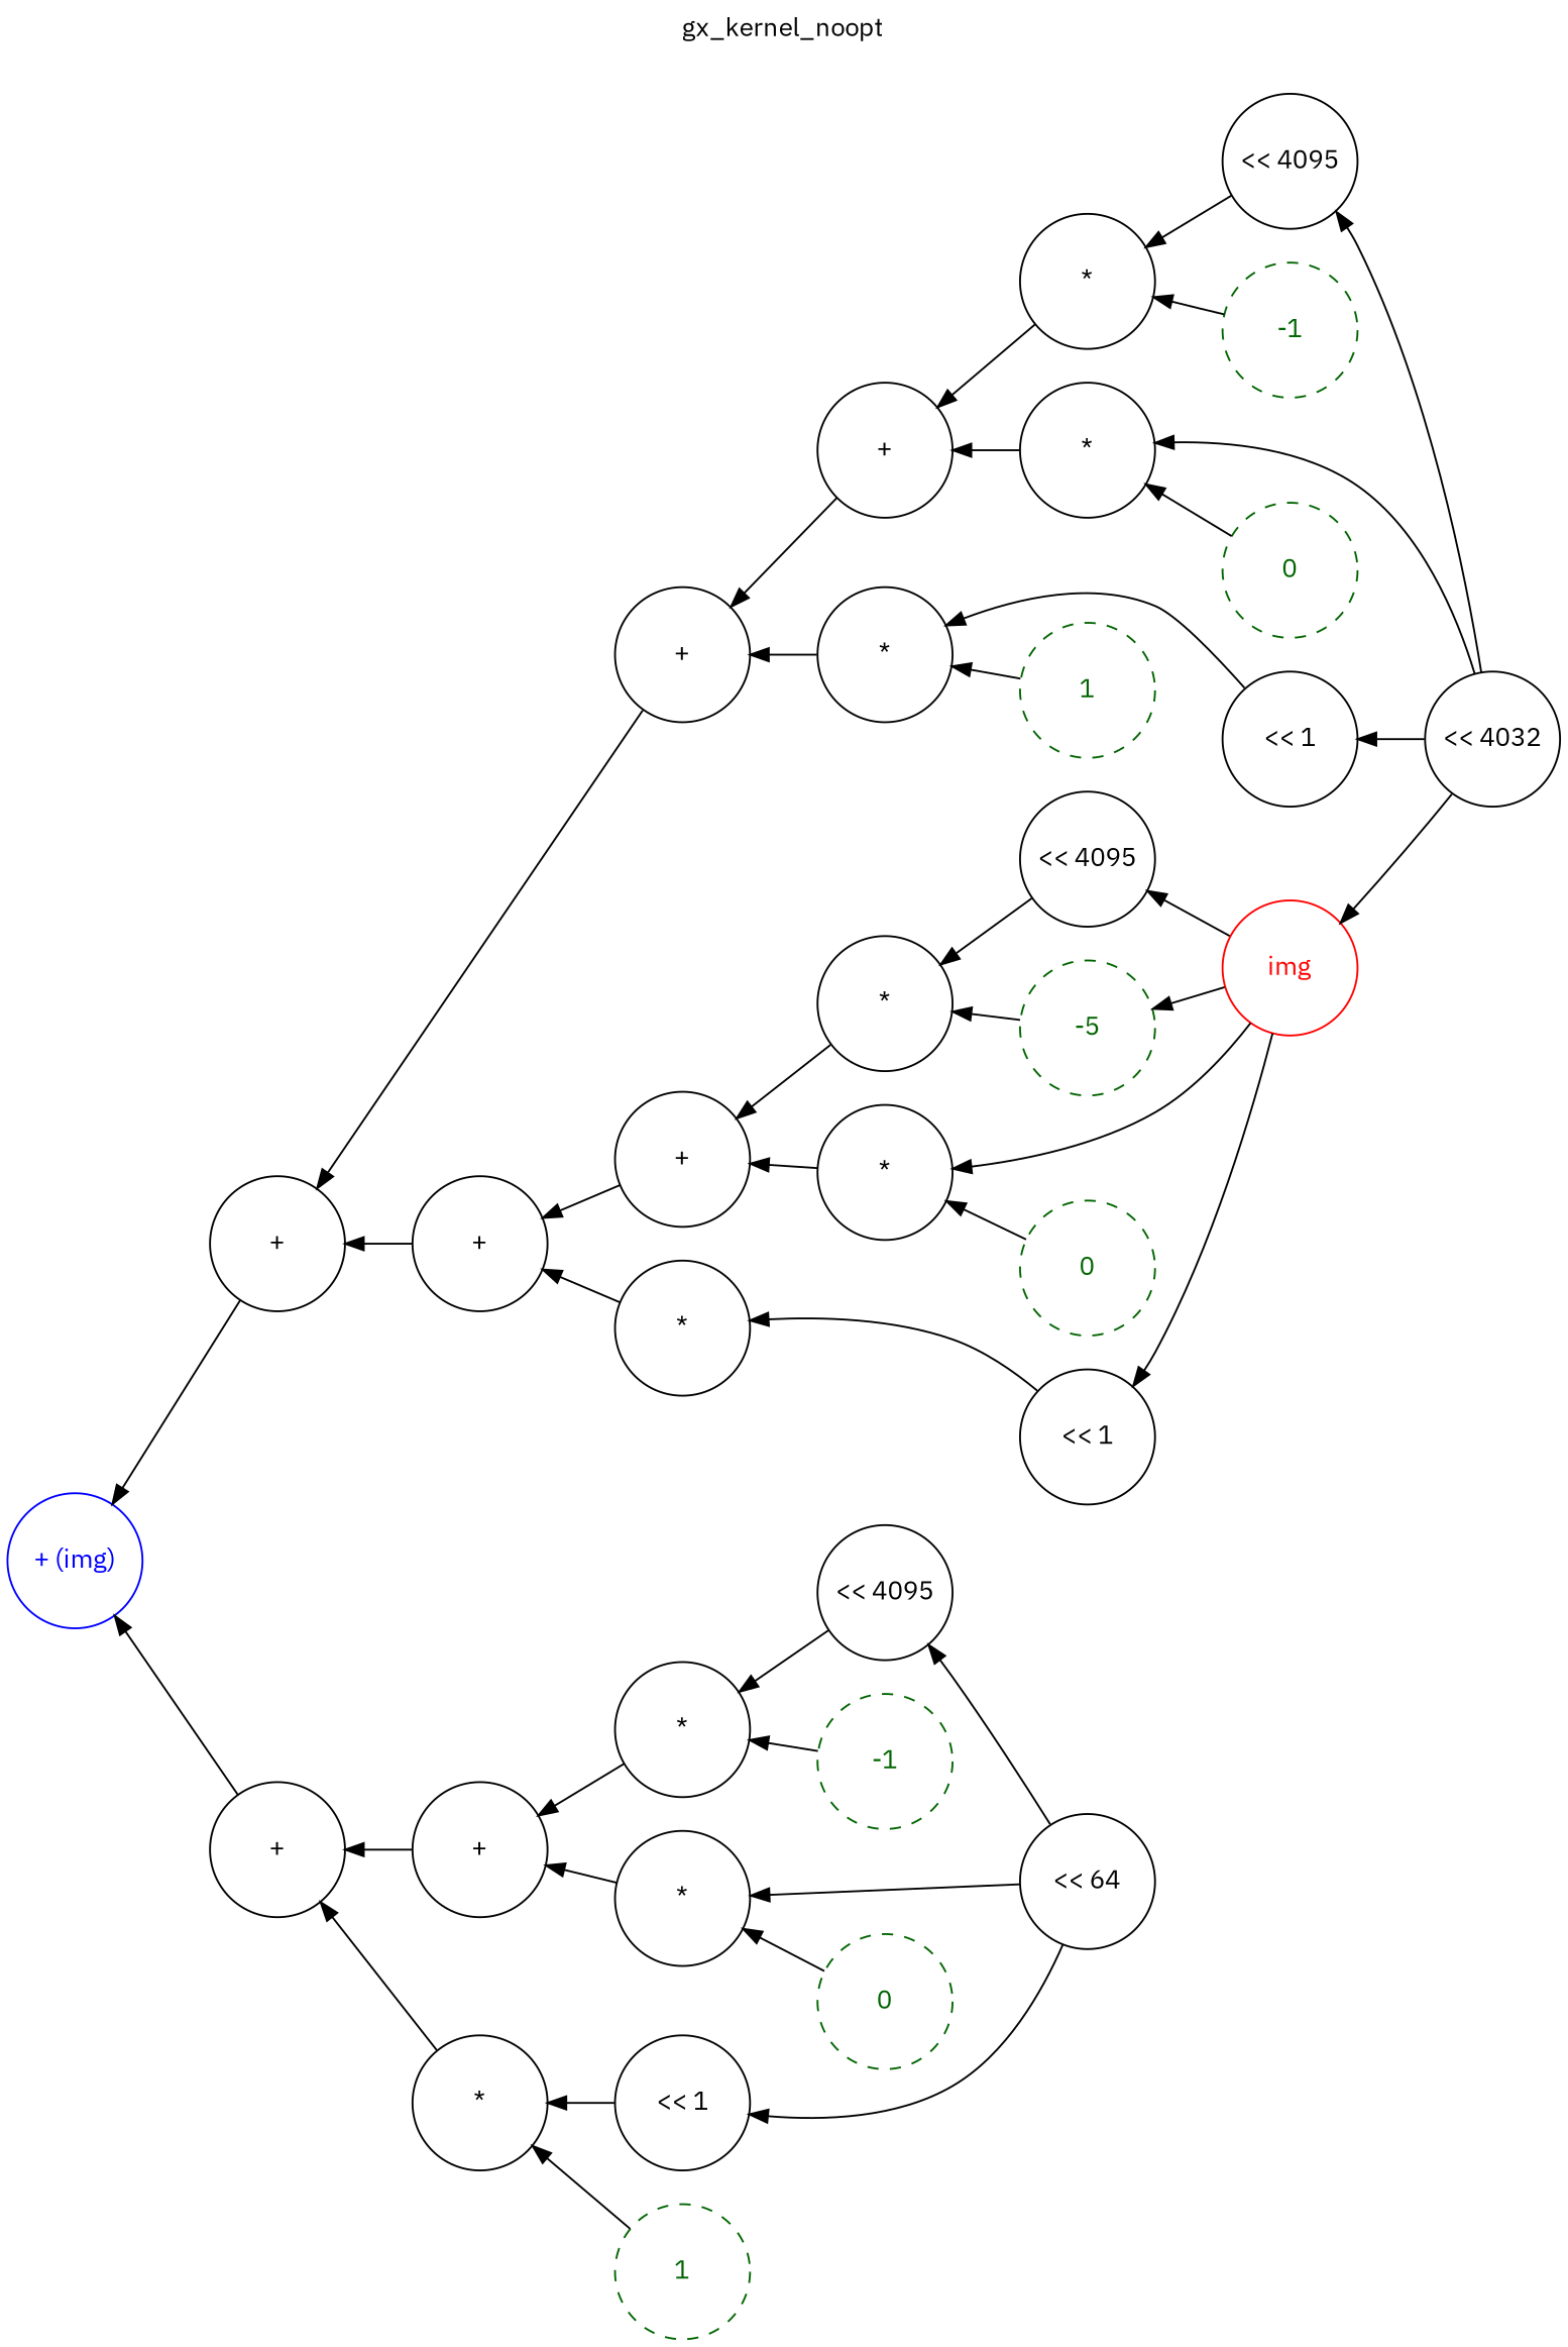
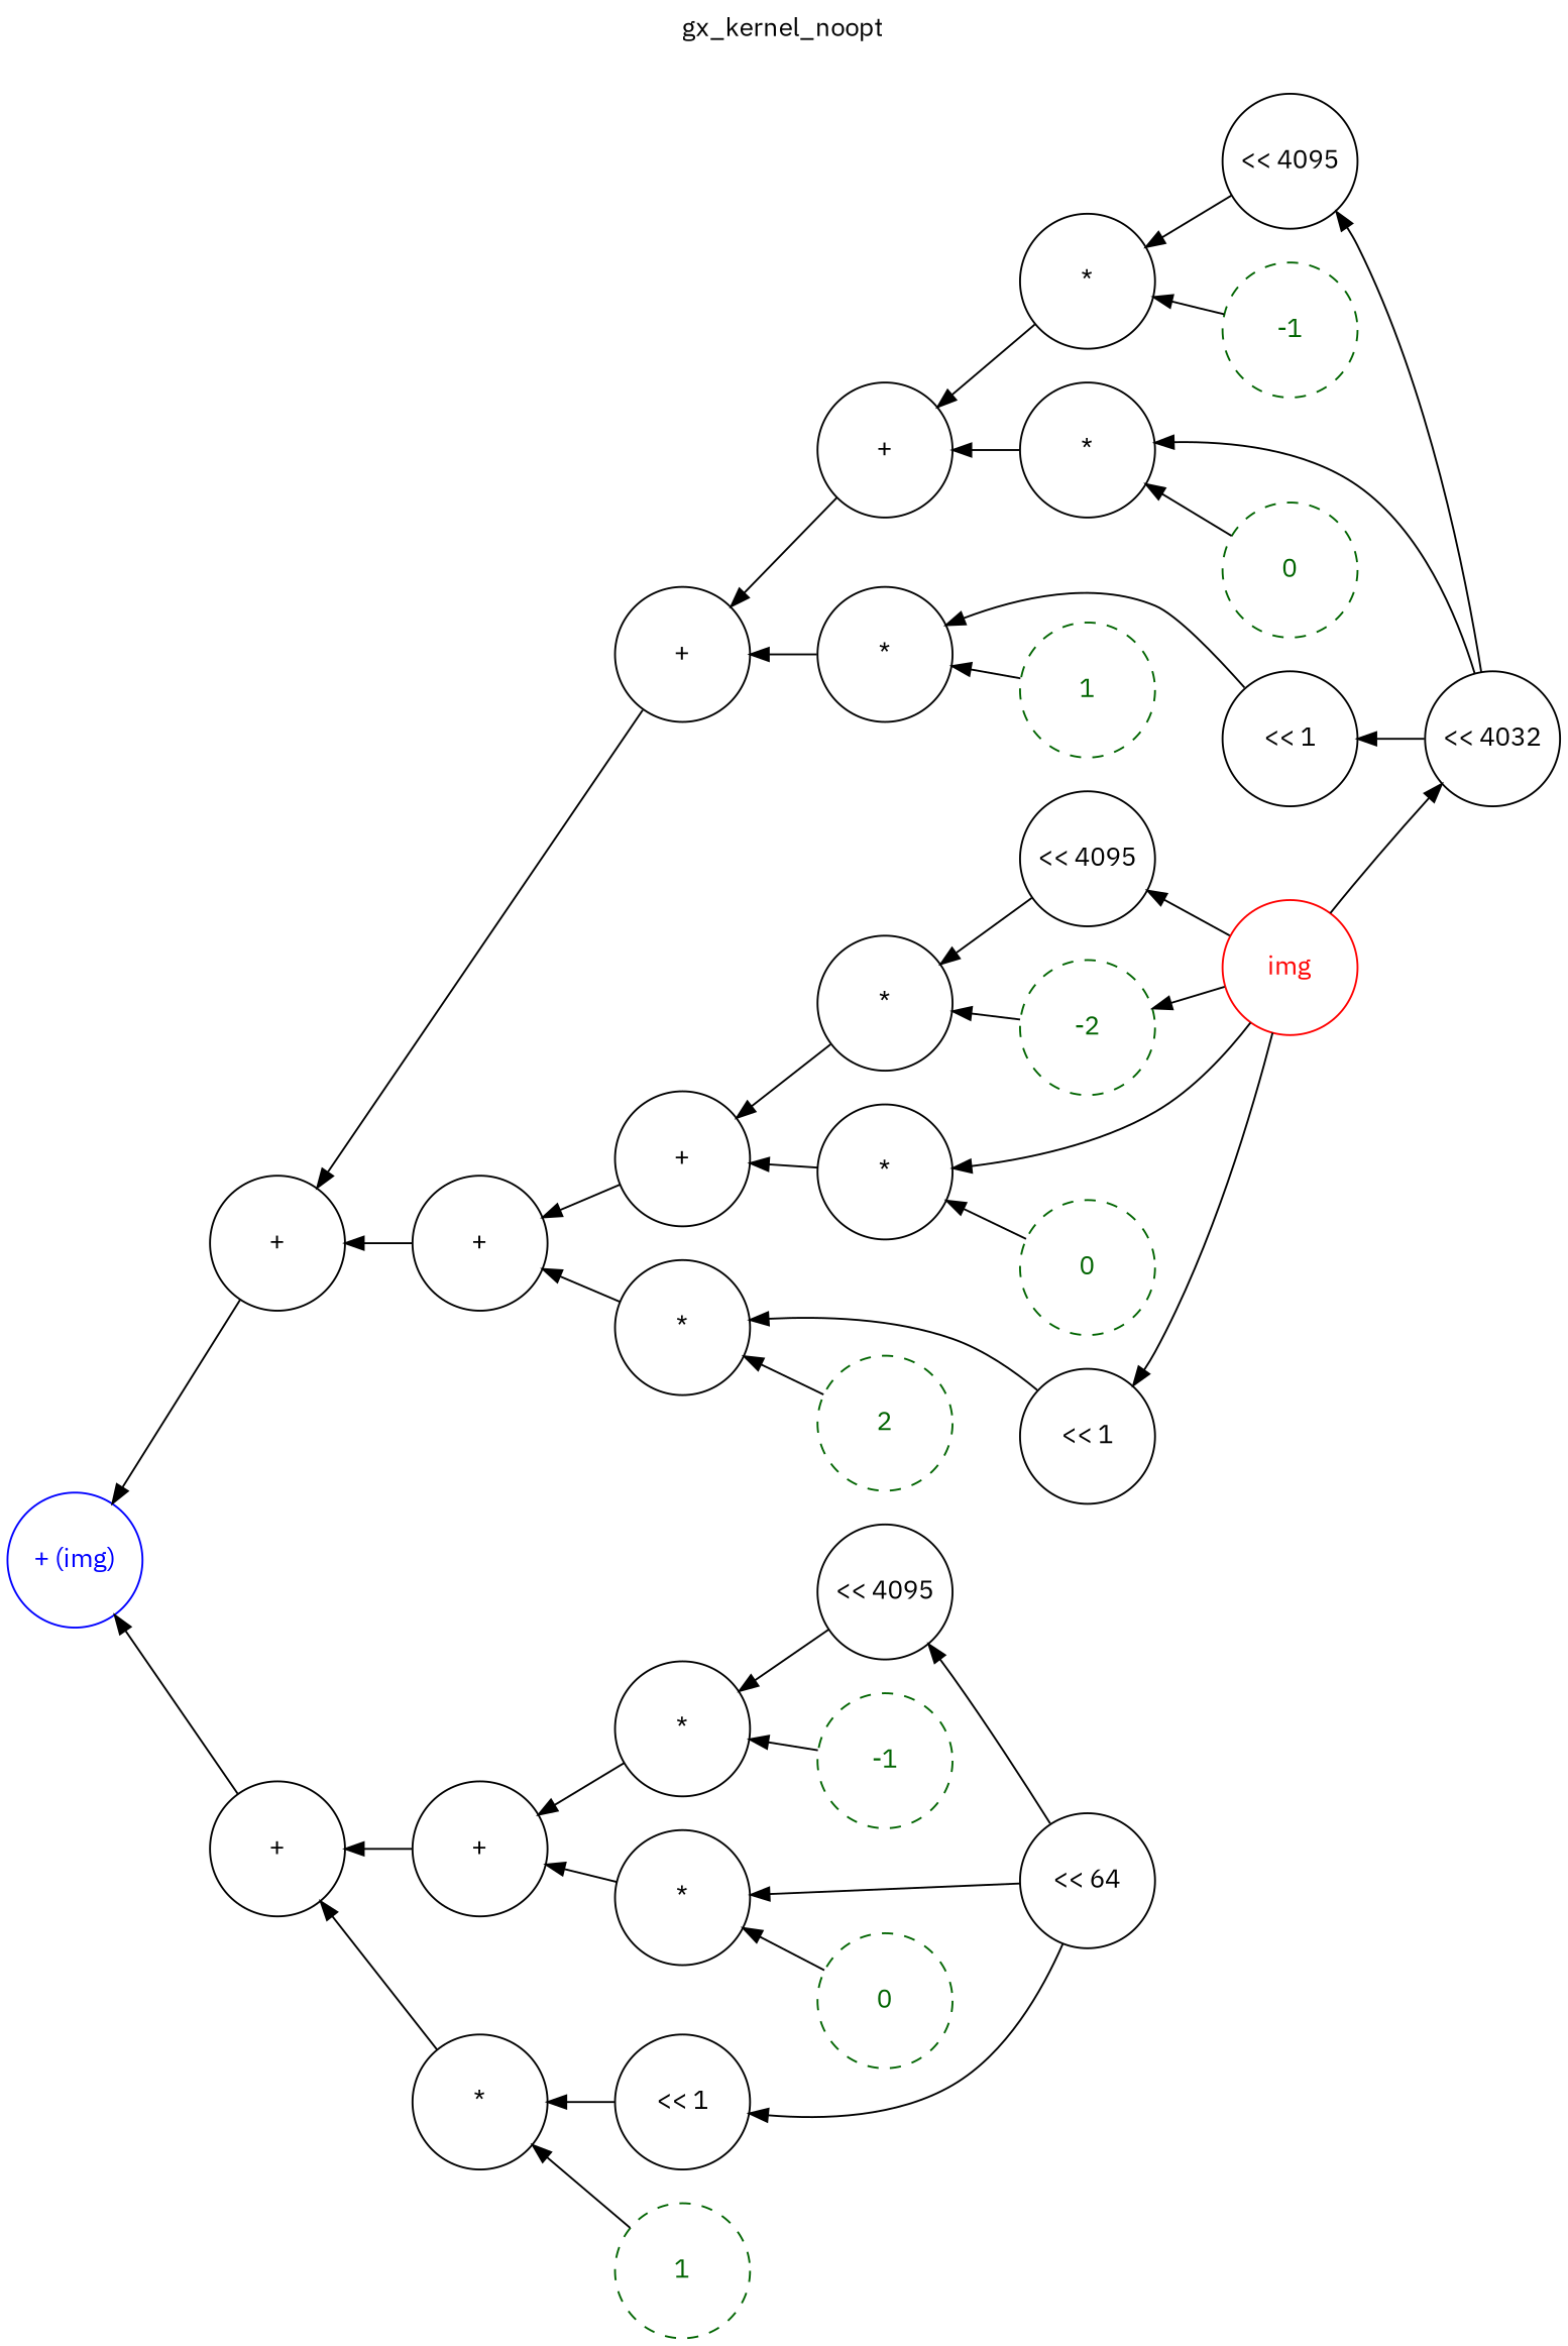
  digraph {
    fontname="IBM Plex Sans"
    label=gx_kernel_noopt
    labelloc=t
    rankdir=LR
    node [color=black fontcolor=black fontname="IBM Plex Sans" margin=0 shape=circle style=solid]
    edge [dir=back fontname="IBM Plex Sans"]
    n1 [color=red fontcolor=red label=img width=1]
    n2 [label="<< 4032" width=1]
    n3 [label="<< 4095" width=1]
    n4 [color=darkgreen fontcolor=darkgreen label=-1 style=dashed width=1]
    n5 [label="*" width=1]
    n6 [color=darkgreen fontcolor=darkgreen label=0 style=dashed width=1]
    n7 [label="*" width=1]
    n8 [label="+" width=1]
    n9 [label="<< 1" width=1]
    n10 [color=darkgreen fontcolor=darkgreen label=1 style=dashed width=1]
    n11 [label="*" width=1]
    n12 [label="+" width=1]
    n13 [label="<< 4095" width=1]
-   n14 [color=darkgreen fontcolor=darkgreen label=-5 style=dashed width=1]
+   n14 [color=darkgreen fontcolor=darkgreen label=-2 style=dashed width=1]
    n15 [label="*" width=1]
    n16 [color=darkgreen fontcolor=darkgreen label=0 style=dashed width=1]
    n17 [label="*" width=1]
    n18 [label="+" width=1]
    n19 [label="<< 1" width=1]
+   n20 [color=darkgreen fontcolor=darkgreen label=2 style=dashed width=1]
    n21 [label="*" width=1]
    n22 [label="+" width=1]
    n23 [label="+" width=1]
    n24 [label="<< 64" width=1]
    n25 [label="<< 4095" width=1]
    n26 [color=darkgreen fontcolor=darkgreen label=-1 style=dashed width=1]
    n27 [label="*" width=1]
    n28 [color=darkgreen fontcolor=darkgreen label=0 style=dashed width=1]
    n29 [label="*" width=1]
    n30 [label="+" width=1]
    n31 [label="<< 1" width=1]
    n32 [color=darkgreen fontcolor=darkgreen label=1 style=dashed width=1]
    n33 [label="*" width=1]
    n34 [label="+" width=1]
    n35 [color=blue fontcolor=blue label="+ (img)" width=1]
-   n1 -> n2
+   n2 -> n1
    n3 -> n2
    n5 -> n3
    n5 -> n4
    n7 -> n2
    n7 -> n6
    n8 -> n5
    n8 -> n7
    n9 -> n2
    n11 -> n9
    n11 -> n10
    n12 -> n8
    n12 -> n11
    n13 -> n1
    n14 -> n1
    n15 -> n13
    n15 -> n14
    n17 -> n1
    n17 -> n16
    n18 -> n15
    n18 -> n17
    n19 -> n1
    n21 -> n19
+   n21 -> n20
    n22 -> n18
    n22 -> n21
    n23 -> n12
    n23 -> n22
    n25 -> n24
    n27 -> n25
    n27 -> n26
    n29 -> n24
    n29 -> n28
    n30 -> n27
    n30 -> n29
    n31 -> n24
    n33 -> n31
    n33 -> n32
    n34 -> n30
    n34 -> n33
    n35 -> n23
    n35 -> n34
  }
